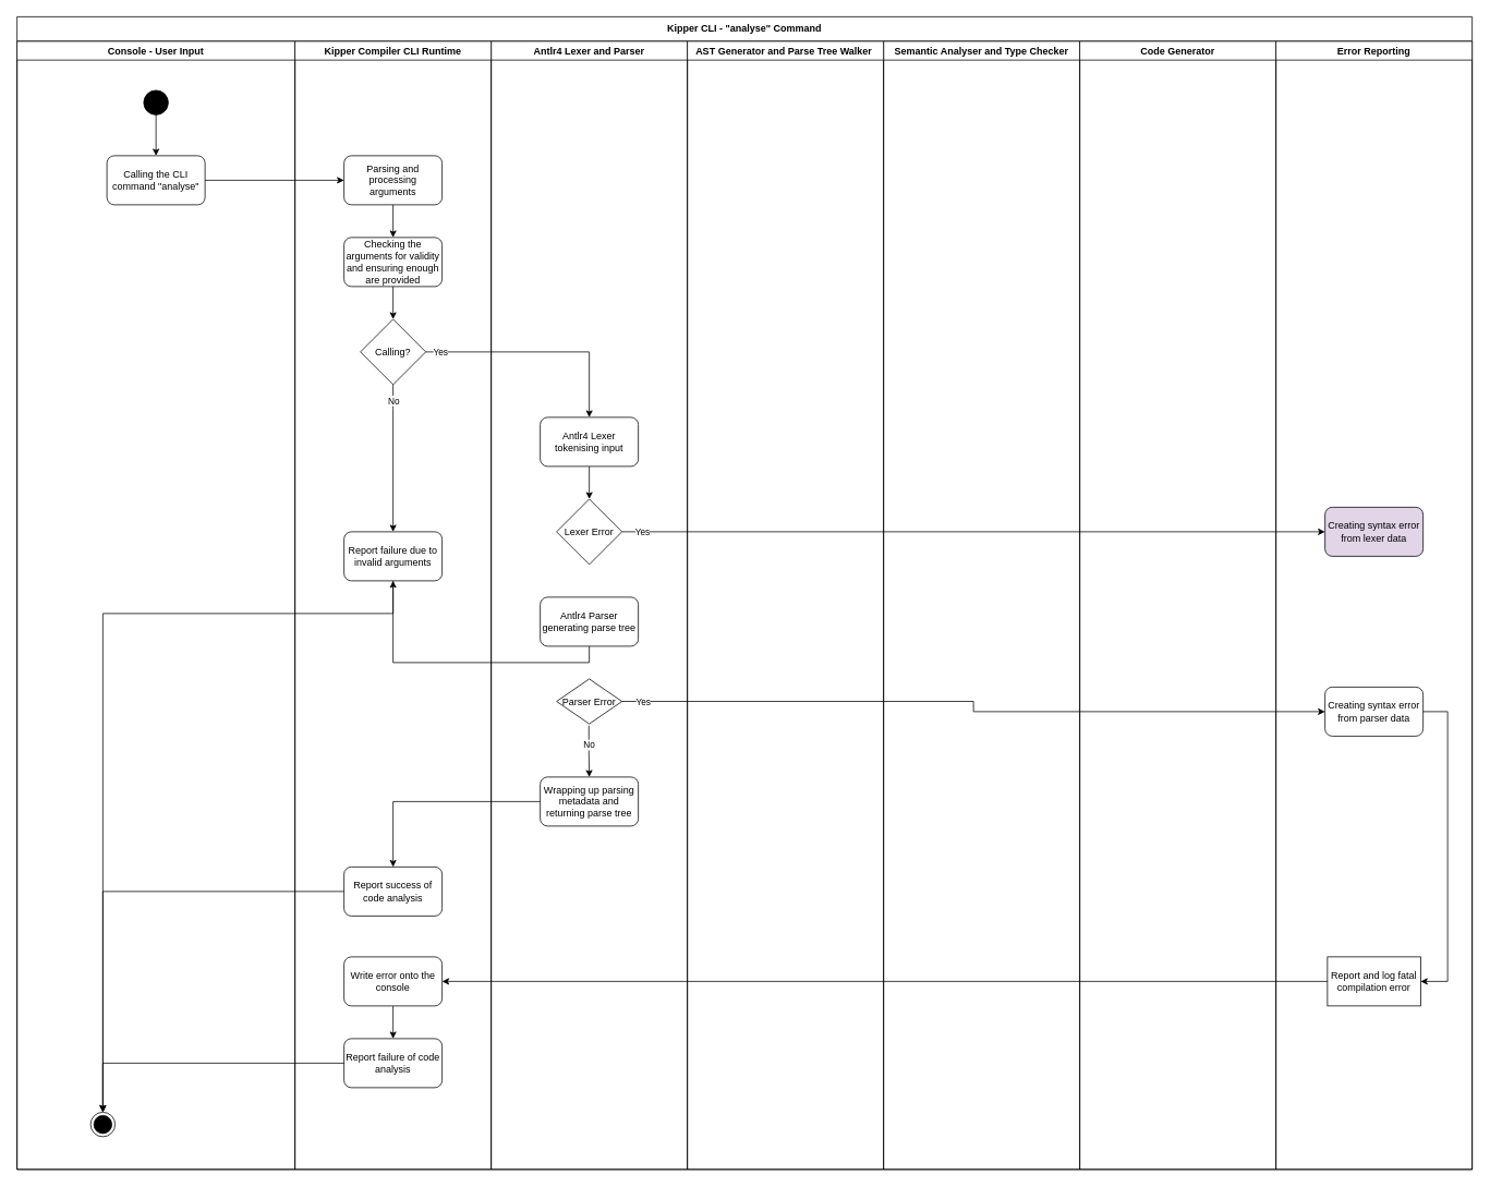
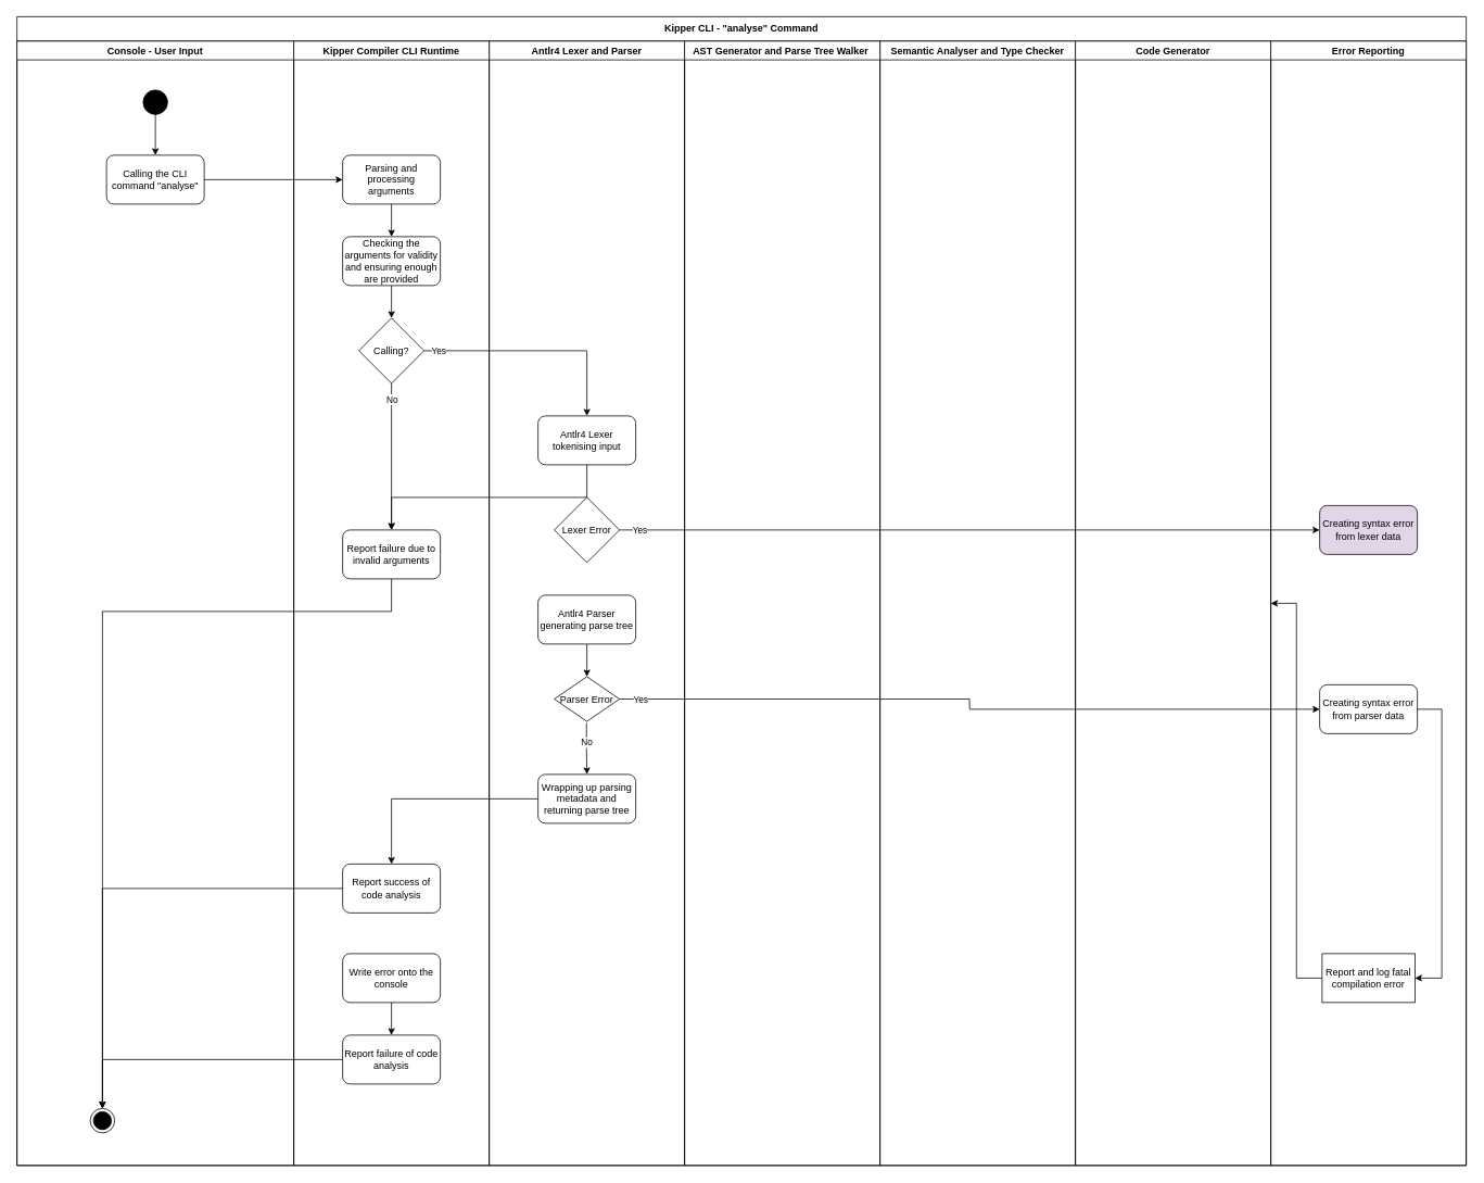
  <mxCell id="0" />
  <mxCell id="1" parent="0" />
  <mxCell id="2" value="Kipper CLI - &quot;analyse&quot; Command" style="swimlane;whiteSpace=wrap;html=1;startSize=30;" parent="1" vertex="1"><mxGeometry x="20" y="20" width="1780" height="1410" as="geometry" /></mxCell>
  <mxCell id="3" value="Antlr4 Lexer and Parser" style="swimlane;whiteSpace=wrap;html=1;" parent="2" vertex="1"><mxGeometry x="580" y="30" width="240" height="1380" as="geometry" /></mxCell>
- <mxCell id="4" style="edgeStyle=orthogonalEdgeStyle;rounded=0;orthogonalLoop=1;jettySize=auto;html=1;exitX=0.5;exitY=1;exitDx=0;exitDy=0;entryX=0.5;entryY=0;entryDx=0;entryDy=0;" parent="3" source="5" target="9" edge="1"><mxGeometry relative="1" as="geometry" /></mxCell>
+ <mxCell id="4" style="edgeStyle=orthogonalEdgeStyle;rounded=0;orthogonalLoop=1;jettySize=auto;html=1;exitX=0.5;exitY=1;exitDx=0;exitDy=0;" parent="3" source="5" target="40" edge="1"><mxGeometry relative="1" as="geometry" /></mxCell>
  <mxCell id="5" value="Antlr4 Lexer tokenising input" style="rounded=1;whiteSpace=wrap;html=1;" parent="3" vertex="1"><mxGeometry x="60" y="460" width="120" height="60" as="geometry" /></mxCell>
- <mxCell id="6" style="edgeStyle=orthogonalEdgeStyle;rounded=0;orthogonalLoop=1;jettySize=auto;html=1;exitX=0.5;exitY=1;exitDx=0;exitDy=0;" parent="3" source="7" target="40" edge="1"><mxGeometry relative="1" as="geometry" /></mxCell>
+ <mxCell id="6" style="edgeStyle=orthogonalEdgeStyle;rounded=0;orthogonalLoop=1;jettySize=auto;html=1;exitX=0.5;exitY=1;exitDx=0;exitDy=0;entryX=0.5;entryY=0;entryDx=0;entryDy=0;" parent="3" source="7" target="10" edge="1"><mxGeometry relative="1" as="geometry" /></mxCell>
  <mxCell id="7" value="Antlr4 Parser generating parse tree" style="rounded=1;whiteSpace=wrap;html=1;" parent="3" vertex="1"><mxGeometry x="60" y="680" width="120" height="60" as="geometry" /></mxCell>
  <mxCell id="8" value="Wrapping up parsing metadata and returning parse tree" style="rounded=1;whiteSpace=wrap;html=1;" parent="3" vertex="1"><mxGeometry x="60" y="900" width="120" height="60" as="geometry" /></mxCell>
  <mxCell id="9" value="Lexer Error" style="rhombus;whiteSpace=wrap;html=1;" parent="3" vertex="1"><mxGeometry x="80" y="560" width="80" height="80" as="geometry" /></mxCell>
  <mxCell id="10" value="Parser Error" style="rhombus;whiteSpace=wrap;html=1;" parent="3" vertex="1"><mxGeometry x="80" y="780" width="80" height="55" as="geometry" /></mxCell>
  <mxCell id="11" style="edgeStyle=orthogonalEdgeStyle;rounded=0;orthogonalLoop=1;jettySize=auto;html=1;exitX=0.494;exitY=1.039;exitDx=0;exitDy=0;entryX=0.5;entryY=0;entryDx=0;entryDy=0;exitPerimeter=0;" parent="3" source="10" target="8" edge="1"><mxGeometry relative="1" as="geometry"><mxPoint x="130" y="650" as="sourcePoint" /><mxPoint x="130" y="690" as="targetPoint" /></mxGeometry></mxCell>
  <mxCell id="12" value="No" style="edgeLabel;html=1;align=center;verticalAlign=middle;resizable=0;points=[];rotation=0;" parent="11" vertex="1" connectable="0"><mxGeometry x="-0.709" y="1" relative="1" as="geometry"><mxPoint x="-1" y="14" as="offset" /></mxGeometry></mxCell>
  <mxCell id="13" value="Semantic Analyser and Type Checker" style="swimlane;whiteSpace=wrap;html=1;" parent="2" vertex="1"><mxGeometry x="1060" y="30" width="240" height="1380" as="geometry" /></mxCell>
  <mxCell id="14" value="Code Generator" style="swimlane;whiteSpace=wrap;html=1;" parent="2" vertex="1"><mxGeometry x="1300" y="30" width="240" height="1380" as="geometry" /></mxCell>
  <mxCell id="15" style="edgeStyle=orthogonalEdgeStyle;rounded=0;orthogonalLoop=1;jettySize=auto;html=1;exitX=1;exitY=0.5;exitDx=0;exitDy=0;entryX=0;entryY=0.5;entryDx=0;entryDy=0;" parent="2" source="9" target="18" edge="1"><mxGeometry relative="1" as="geometry"><mxPoint x="1500" y="630" as="targetPoint" /></mxGeometry></mxCell>
  <mxCell id="16" value="Yes" style="edgeLabel;html=1;align=center;verticalAlign=middle;resizable=0;points=[];" parent="15" vertex="1" connectable="0"><mxGeometry x="-0.952" y="-1" relative="1" as="geometry"><mxPoint x="3" y="-1" as="offset" /></mxGeometry></mxCell>
  <mxCell id="17" value="Error Reporting" style="swimlane;whiteSpace=wrap;html=1;" parent="2" vertex="1"><mxGeometry x="1540" y="30" width="240" height="1380" as="geometry" /></mxCell>
  <mxCell id="18" value="Creating syntax error from lexer data" style="rounded=1;whiteSpace=wrap;html=1;fillColor=#e1d5e7;" parent="17" vertex="1"><mxGeometry x="60" y="570" width="120" height="60" as="geometry" /></mxCell>
  <mxCell id="19" value="Creating syntax error from parser data" style="rounded=1;whiteSpace=wrap;html=1;" parent="17" vertex="1"><mxGeometry x="60" y="790" width="120" height="60" as="geometry" /></mxCell>
  <mxCell id="20" value="Report and log fatal compilation error" style="whiteSpace=wrap;html=1;rounded=0;" parent="17" vertex="1"><mxGeometry x="63" y="1120" width="114" height="60" as="geometry" /></mxCell>
  <mxCell id="21" style="edgeStyle=orthogonalEdgeStyle;rounded=0;orthogonalLoop=1;jettySize=auto;html=1;exitX=1;exitY=0.5;exitDx=0;exitDy=0;entryX=1;entryY=0.5;entryDx=0;entryDy=0;" parent="17" source="19" target="20" edge="1"><mxGeometry relative="1" as="geometry"><Array as="points"><mxPoint x="210" y="820" /><mxPoint x="210" y="1150" /></Array></mxGeometry></mxCell>
  <mxCell id="22" style="edgeStyle=orthogonalEdgeStyle;rounded=0;orthogonalLoop=1;jettySize=auto;html=1;exitX=1;exitY=0.5;exitDx=0;exitDy=0;entryX=0;entryY=0.5;entryDx=0;entryDy=0;" parent="2" source="10" target="19" edge="1"><mxGeometry relative="1" as="geometry" /></mxCell>
  <mxCell id="23" value="Yes" style="edgeLabel;html=1;align=center;verticalAlign=middle;resizable=0;points=[];" parent="22" vertex="1" connectable="0"><mxGeometry x="-0.942" y="-1" relative="1" as="geometry"><mxPoint as="offset" /></mxGeometry></mxCell>
  <mxCell id="24" value="AST Generator and Parse Tree Walker&amp;nbsp;" style="swimlane;whiteSpace=wrap;html=1;" parent="2" vertex="1"><mxGeometry x="820" y="30" width="240" height="1380" as="geometry" /></mxCell>
  <mxCell id="25" value="Console - User Input" style="swimlane;whiteSpace=wrap;html=1;startSize=23;" vertex="1" parent="2"><mxGeometry y="30" width="340" height="1380" as="geometry" /></mxCell>
  <mxCell id="26" value="" style="ellipse;fillColor=strokeColor;" vertex="1" parent="25"><mxGeometry x="155" y="60" width="30" height="30" as="geometry" /></mxCell>
  <mxCell id="27" style="edgeStyle=orthogonalEdgeStyle;rounded=0;orthogonalLoop=1;jettySize=auto;html=1;exitX=0.5;exitY=1;exitDx=0;exitDy=0;entryX=0.5;entryY=0;entryDx=0;entryDy=0;" edge="1" parent="25" source="26" target="28"><mxGeometry relative="1" as="geometry"><mxPoint x="170" y="190" as="sourcePoint" /></mxGeometry></mxCell>
  <mxCell id="28" value="Calling the CLI command &quot;analyse&quot;" style="rounded=1;whiteSpace=wrap;html=1;" vertex="1" parent="25"><mxGeometry x="110" y="140" width="120" height="60" as="geometry" /></mxCell>
  <mxCell id="29" value="" style="ellipse;html=1;shape=endState;fillColor=strokeColor;" vertex="1" parent="25"><mxGeometry x="90" y="1310" width="30" height="30" as="geometry" /></mxCell>
  <mxCell id="30" value="Kipper Compiler CLI Runtime" style="swimlane;whiteSpace=wrap;html=1;startSize=23;" vertex="1" parent="2"><mxGeometry x="340" y="30" width="240" height="1380" as="geometry" /></mxCell>
  <mxCell id="31" style="edgeStyle=orthogonalEdgeStyle;rounded=0;orthogonalLoop=1;jettySize=auto;html=1;exitX=0.5;exitY=1;exitDx=0;exitDy=0;strokeColor=default;strokeWidth=1;endArrow=classic;endFill=1;" edge="1" parent="30" source="32" target="33"><mxGeometry relative="1" as="geometry" /></mxCell>
  <mxCell id="32" value="Parsing and processing arguments" style="rounded=1;whiteSpace=wrap;html=1;" vertex="1" parent="30"><mxGeometry x="60" y="140" width="120" height="60" as="geometry" /></mxCell>
  <mxCell id="33" value="Checking the arguments for validity&lt;br&gt;and ensuring enough are provided" style="rounded=1;whiteSpace=wrap;html=1;" vertex="1" parent="30"><mxGeometry x="60" y="240" width="120" height="60" as="geometry" /></mxCell>
  <mxCell id="34" value="Calling?" style="rhombus;whiteSpace=wrap;html=1;" vertex="1" parent="30"><mxGeometry x="80" y="340" width="80" height="80" as="geometry" /></mxCell>
  <mxCell id="35" style="edgeStyle=orthogonalEdgeStyle;rounded=0;orthogonalLoop=1;jettySize=auto;html=1;exitX=0.5;exitY=1;exitDx=0;exitDy=0;entryX=0.5;entryY=0;entryDx=0;entryDy=0;strokeColor=default;strokeWidth=1;endArrow=classic;endFill=1;" edge="1" parent="30" source="33" target="34"><mxGeometry relative="1" as="geometry" /></mxCell>
  <mxCell id="36" style="edgeStyle=orthogonalEdgeStyle;rounded=0;orthogonalLoop=1;jettySize=auto;html=1;exitX=0.5;exitY=1;exitDx=0;exitDy=0;entryX=0.5;entryY=0;entryDx=0;entryDy=0;strokeColor=default;strokeWidth=1;endArrow=classic;endFill=1;" edge="1" parent="30" source="37" target="39"><mxGeometry relative="1" as="geometry" /></mxCell>
  <mxCell id="37" value="Write error onto the console" style="rounded=1;whiteSpace=wrap;html=1;" vertex="1" parent="30"><mxGeometry x="60" y="1120" width="120" height="60" as="geometry" /></mxCell>
  <mxCell id="38" value="Report success of code analysis" style="rounded=1;whiteSpace=wrap;html=1;" vertex="1" parent="30"><mxGeometry x="60" y="1010" width="120" height="60" as="geometry" /></mxCell>
  <mxCell id="39" value="Report failure of code analysis" style="rounded=1;whiteSpace=wrap;html=1;" vertex="1" parent="30"><mxGeometry x="60" y="1220" width="120" height="60" as="geometry" /></mxCell>
  <mxCell id="40" value="Report failure due to invalid arguments" style="rounded=1;whiteSpace=wrap;html=1;" vertex="1" parent="30"><mxGeometry x="60" y="600" width="120" height="60" as="geometry" /></mxCell>
  <mxCell id="41" style="edgeStyle=orthogonalEdgeStyle;rounded=0;orthogonalLoop=1;jettySize=auto;html=1;exitX=0.5;exitY=1;exitDx=0;exitDy=0;entryX=0.5;entryY=0;entryDx=0;entryDy=0;strokeColor=default;strokeWidth=1;endArrow=classic;endFill=1;" edge="1" parent="30" source="34" target="40"><mxGeometry relative="1" as="geometry"><Array as="points"><mxPoint x="120" y="450" /><mxPoint x="120" y="450" /></Array></mxGeometry></mxCell>
  <mxCell id="42" value="No" style="edgeLabel;html=1;align=center;verticalAlign=middle;resizable=0;points=[];" vertex="1" connectable="0" parent="41"><mxGeometry x="-0.802" y="-1" relative="1" as="geometry"><mxPoint x="1" y="1" as="offset" /></mxGeometry></mxCell>
  <mxCell id="43" style="edgeStyle=orthogonalEdgeStyle;rounded=0;orthogonalLoop=1;jettySize=auto;html=1;exitX=1;exitY=0.5;exitDx=0;exitDy=0;entryX=0;entryY=0.5;entryDx=0;entryDy=0;strokeColor=default;strokeWidth=1;endArrow=classic;endFill=1;" edge="1" parent="2" source="28" target="32"><mxGeometry relative="1" as="geometry" /></mxCell>
- <mxCell id="44" style="edgeStyle=orthogonalEdgeStyle;rounded=0;orthogonalLoop=1;jettySize=auto;html=1;exitX=0;exitY=0.5;exitDx=0;exitDy=0;entryX=1;entryY=0.5;entryDx=0;entryDy=0;strokeColor=default;strokeWidth=1;endArrow=classic;endFill=1;" edge="1" parent="2" source="20" target="37"><mxGeometry relative="1" as="geometry" /></mxCell>
+ <mxCell id="44" style="edgeStyle=orthogonalEdgeStyle;rounded=0;orthogonalLoop=1;jettySize=auto;html=1;exitX=0;exitY=0.5;exitDx=0;exitDy=0;strokeColor=default;strokeWidth=1;endArrow=classic;endFill=1;" edge="1" parent="2" source="20" target="14"><mxGeometry relative="1" as="geometry" /></mxCell>
  <mxCell id="45" style="edgeStyle=orthogonalEdgeStyle;rounded=0;orthogonalLoop=1;jettySize=auto;html=1;exitX=1;exitY=0.5;exitDx=0;exitDy=0;entryX=0.5;entryY=0;entryDx=0;entryDy=0;strokeColor=default;strokeWidth=1;endArrow=classic;endFill=1;" edge="1" parent="2" source="34" target="5"><mxGeometry relative="1" as="geometry" /></mxCell>
  <mxCell id="46" value="Yes" style="edgeLabel;html=1;align=center;verticalAlign=middle;resizable=0;points=[];" vertex="1" connectable="0" parent="45"><mxGeometry x="-0.879" y="1" relative="1" as="geometry"><mxPoint as="offset" /></mxGeometry></mxCell>
  <mxCell id="47" style="edgeStyle=orthogonalEdgeStyle;rounded=0;orthogonalLoop=1;jettySize=auto;html=1;exitX=0;exitY=0.5;exitDx=0;exitDy=0;entryX=0.5;entryY=0;entryDx=0;entryDy=0;strokeColor=default;strokeWidth=1;endArrow=classic;endFill=1;" edge="1" parent="2" source="38" target="29"><mxGeometry relative="1" as="geometry" /></mxCell>
  <mxCell id="48" style="edgeStyle=orthogonalEdgeStyle;rounded=0;orthogonalLoop=1;jettySize=auto;html=1;exitX=0;exitY=0.5;exitDx=0;exitDy=0;entryX=0.5;entryY=0;entryDx=0;entryDy=0;strokeColor=default;strokeWidth=1;endArrow=classic;endFill=1;" edge="1" parent="2" source="39" target="29"><mxGeometry relative="1" as="geometry" /></mxCell>
  <mxCell id="49" style="edgeStyle=orthogonalEdgeStyle;rounded=0;orthogonalLoop=1;jettySize=auto;html=1;strokeColor=default;strokeWidth=1;endArrow=classic;endFill=1;entryX=0.5;entryY=0;entryDx=0;entryDy=0;exitX=0.5;exitY=1;exitDx=0;exitDy=0;" edge="1" parent="2" source="40" target="29"><mxGeometry relative="1" as="geometry"><mxPoint x="105" y="3420" as="targetPoint" /><mxPoint x="470" y="710" as="sourcePoint" /><Array as="points"><mxPoint x="460" y="730" /><mxPoint x="105" y="730" /></Array></mxGeometry></mxCell>
  <mxCell id="50" style="edgeStyle=orthogonalEdgeStyle;rounded=0;orthogonalLoop=1;jettySize=auto;html=1;exitX=0;exitY=0.5;exitDx=0;exitDy=0;entryX=0.5;entryY=0;entryDx=0;entryDy=0;strokeColor=default;strokeWidth=1;endArrow=classic;endFill=1;" edge="1" parent="2" source="8" target="38"><mxGeometry relative="1" as="geometry" /></mxCell>
